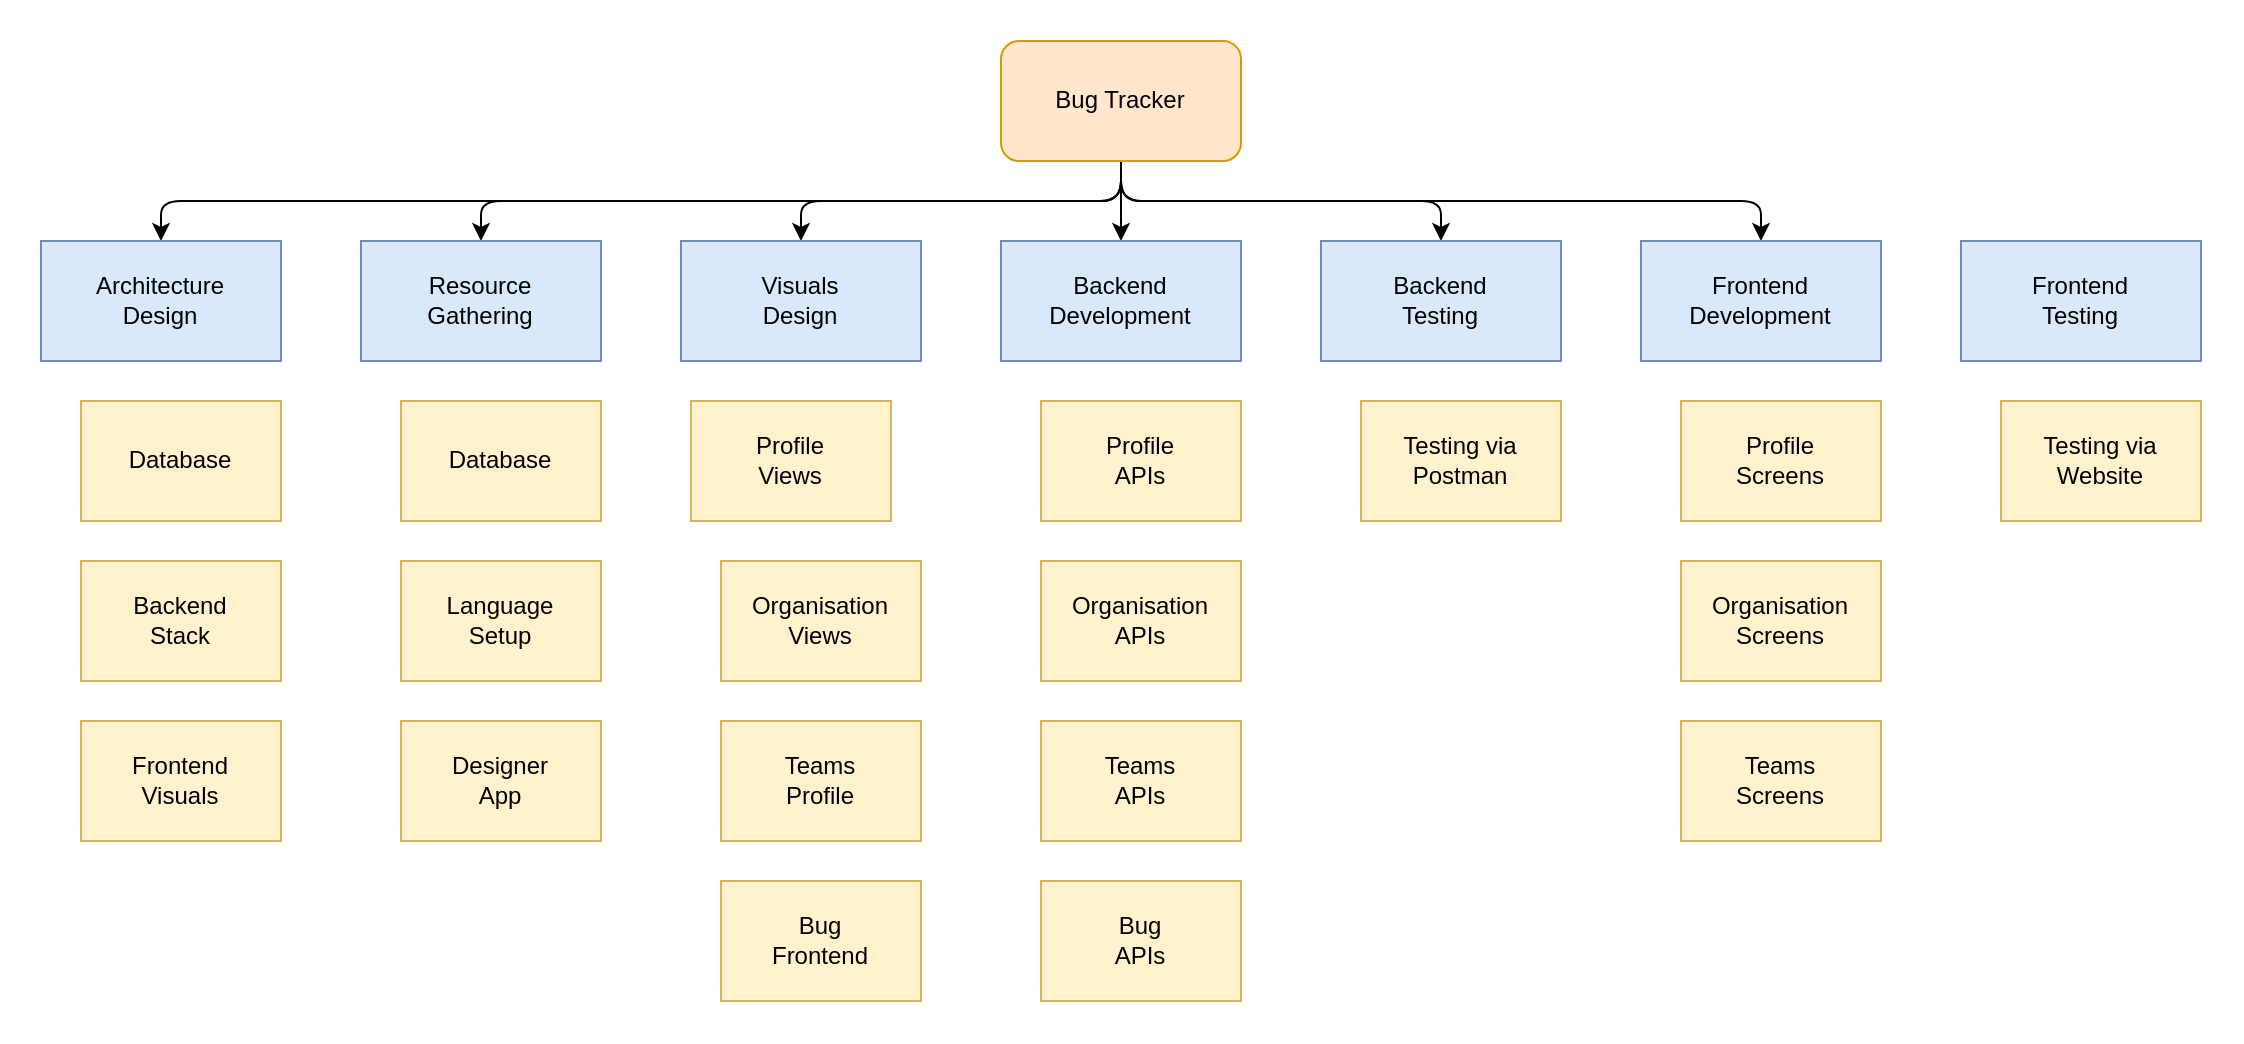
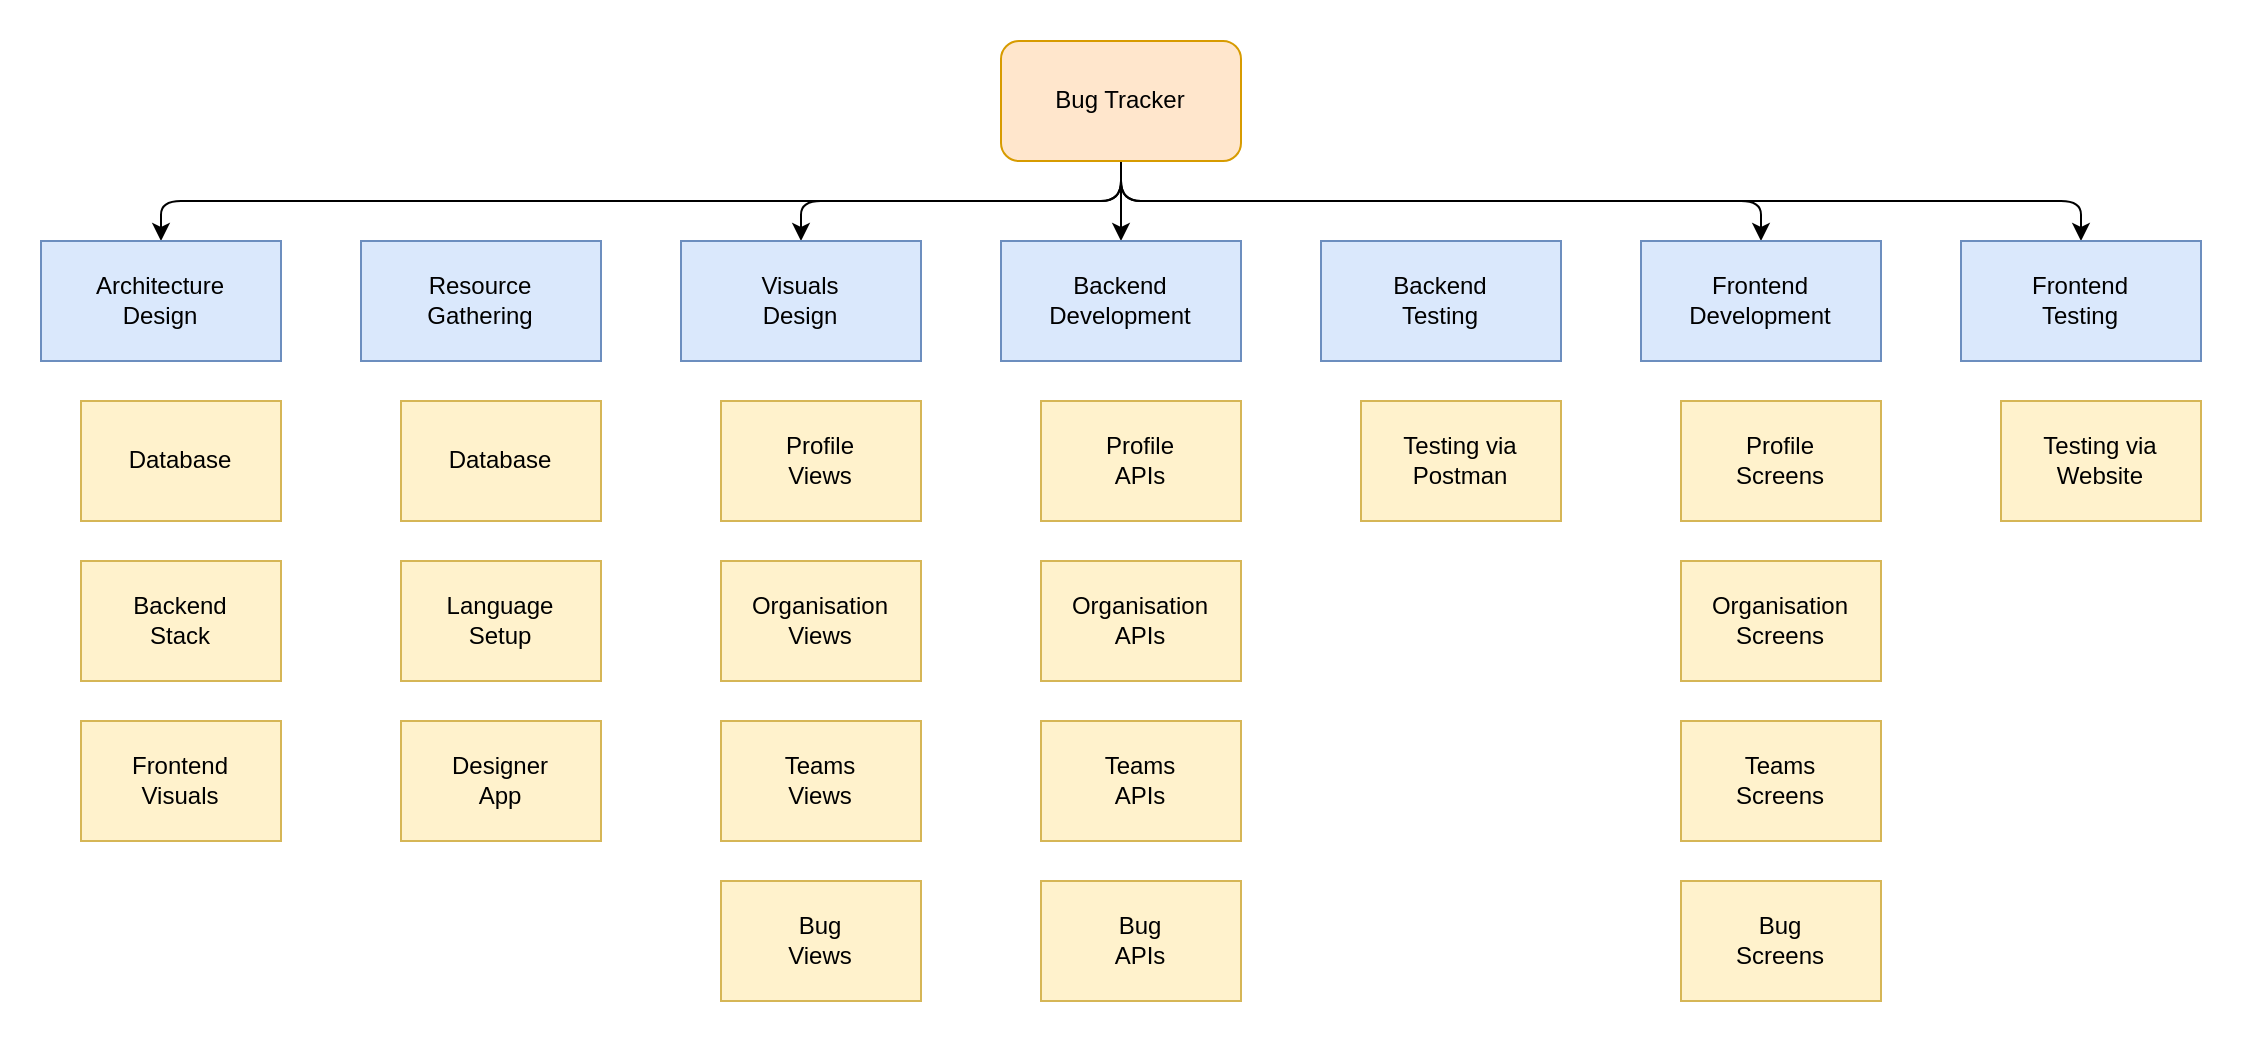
  <mxCell id="0" />
  <mxCell id="1" parent="0" />
  <mxCell id="2" style="edgeStyle=orthogonalEdgeStyle;rounded=1;orthogonalLoop=1;jettySize=auto;html=1;exitX=0.5;exitY=1;exitDx=0;exitDy=0;" edge="1" parent="1" source="9" target="10"><mxGeometry relative="1" as="geometry" /></mxCell>
- <mxCell id="3" style="edgeStyle=orthogonalEdgeStyle;rounded=1;orthogonalLoop=1;jettySize=auto;html=1;exitX=0.5;exitY=1;exitDx=0;exitDy=0;" edge="1" parent="1" source="9" target="11"><mxGeometry relative="1" as="geometry" /></mxCell>
  <mxCell id="4" style="edgeStyle=orthogonalEdgeStyle;rounded=1;orthogonalLoop=1;jettySize=auto;html=1;exitX=0.5;exitY=1;exitDx=0;exitDy=0;" edge="1" parent="1" source="9" target="12"><mxGeometry relative="1" as="geometry" /></mxCell>
  <mxCell id="5" style="edgeStyle=orthogonalEdgeStyle;rounded=1;orthogonalLoop=1;jettySize=auto;html=1;entryX=0.5;entryY=0;entryDx=0;entryDy=0;" edge="1" parent="1" source="9" target="13"><mxGeometry relative="1" as="geometry" /></mxCell>
- <mxCell id="6" style="edgeStyle=orthogonalEdgeStyle;rounded=1;orthogonalLoop=1;jettySize=auto;html=1;exitX=0.5;exitY=1;exitDx=0;exitDy=0;" edge="1" parent="1" source="9" target="14"><mxGeometry relative="1" as="geometry" /></mxCell>
  <mxCell id="7" style="edgeStyle=orthogonalEdgeStyle;rounded=1;orthogonalLoop=1;jettySize=auto;html=1;exitX=0.5;exitY=1;exitDx=0;exitDy=0;" edge="1" parent="1" source="9" target="15"><mxGeometry relative="1" as="geometry" /></mxCell>
+ <mxCell id="8" style="edgeStyle=orthogonalEdgeStyle;rounded=1;orthogonalLoop=1;jettySize=auto;html=1;exitX=0.5;exitY=1;exitDx=0;exitDy=0;" edge="1" parent="1" source="9" target="16"><mxGeometry relative="1" as="geometry" /></mxCell>
  <mxCell id="9" value="Bug Tracker" style="rounded=1;whiteSpace=wrap;html=1;fillColor=#ffe6cc;strokeColor=#d79b00;" vertex="1" parent="1"><mxGeometry x="500" y="20" width="120" height="60" as="geometry" /></mxCell>
  <mxCell id="10" value="Architecture&lt;br&gt;Design" style="rounded=0;whiteSpace=wrap;html=1;fillColor=#dae8fc;strokeColor=#6c8ebf;" vertex="1" parent="1"><mxGeometry x="20" y="120" width="120" height="60" as="geometry" /></mxCell>
  <mxCell id="11" value="Resource&lt;br&gt;Gathering" style="rounded=0;whiteSpace=wrap;html=1;fillColor=#dae8fc;strokeColor=#6c8ebf;" vertex="1" parent="1"><mxGeometry x="180" y="120" width="120" height="60" as="geometry" /></mxCell>
  <mxCell id="12" value="Visuals&lt;br&gt;Design" style="rounded=0;whiteSpace=wrap;html=1;fillColor=#dae8fc;strokeColor=#6c8ebf;" vertex="1" parent="1"><mxGeometry x="340" y="120" width="120" height="60" as="geometry" /></mxCell>
  <mxCell id="13" value="Backend&lt;br&gt;Development" style="rounded=0;whiteSpace=wrap;html=1;fillColor=#dae8fc;strokeColor=#6c8ebf;" vertex="1" parent="1"><mxGeometry x="500" y="120" width="120" height="60" as="geometry" /></mxCell>
  <mxCell id="14" value="Backend&lt;br&gt;Testing" style="rounded=0;whiteSpace=wrap;html=1;fillColor=#dae8fc;strokeColor=#6c8ebf;" vertex="1" parent="1"><mxGeometry x="660" y="120" width="120" height="60" as="geometry" /></mxCell>
  <mxCell id="15" value="Frontend&lt;br&gt;Development" style="rounded=0;whiteSpace=wrap;html=1;fillColor=#dae8fc;strokeColor=#6c8ebf;" vertex="1" parent="1"><mxGeometry x="820" y="120" width="120" height="60" as="geometry" /></mxCell>
  <mxCell id="16" value="Frontend&lt;br&gt;Testing" style="rounded=0;whiteSpace=wrap;html=1;fillColor=#dae8fc;strokeColor=#6c8ebf;" vertex="1" parent="1"><mxGeometry x="980" y="120" width="120" height="60" as="geometry" /></mxCell>
  <mxCell id="17" value="Database" style="rounded=0;whiteSpace=wrap;html=1;fillColor=#fff2cc;strokeColor=#d6b656;" vertex="1" parent="1"><mxGeometry x="40" y="200" width="100" height="60" as="geometry" /></mxCell>
  <mxCell id="18" value="Backend&lt;br&gt;Stack" style="rounded=0;whiteSpace=wrap;html=1;fillColor=#fff2cc;strokeColor=#d6b656;" vertex="1" parent="1"><mxGeometry x="40" y="280" width="100" height="60" as="geometry" /></mxCell>
  <mxCell id="19" value="Frontend&lt;br&gt;Visuals" style="rounded=0;whiteSpace=wrap;html=1;fillColor=#fff2cc;strokeColor=#d6b656;" vertex="1" parent="1"><mxGeometry x="40" y="360" width="100" height="60" as="geometry" /></mxCell>
  <mxCell id="20" value="Database" style="rounded=0;whiteSpace=wrap;html=1;fillColor=#fff2cc;strokeColor=#d6b656;" vertex="1" parent="1"><mxGeometry x="200" y="200" width="100" height="60" as="geometry" /></mxCell>
  <mxCell id="21" value="Language&lt;br&gt;Setup" style="rounded=0;whiteSpace=wrap;html=1;fillColor=#fff2cc;strokeColor=#d6b656;" vertex="1" parent="1"><mxGeometry x="200" y="280" width="100" height="60" as="geometry" /></mxCell>
- <mxCell id="22" value="Profile&lt;br&gt;Views" style="rounded=0;whiteSpace=wrap;html=1;fillColor=#fff2cc;strokeColor=#d6b656;" vertex="1" parent="1"><mxGeometry x="345" y="200" width="100" height="60" as="geometry" /></mxCell>
+ <mxCell id="22" value="Profile&lt;br&gt;Views" style="rounded=0;whiteSpace=wrap;html=1;fillColor=#fff2cc;strokeColor=#d6b656;" vertex="1" parent="1"><mxGeometry x="360" y="200" width="100" height="60" as="geometry" /></mxCell>
  <mxCell id="23" value="Designer&lt;br&gt;App" style="rounded=0;whiteSpace=wrap;html=1;fillColor=#fff2cc;strokeColor=#d6b656;" vertex="1" parent="1"><mxGeometry x="200" y="360" width="100" height="60" as="geometry" /></mxCell>
  <mxCell id="24" value="Organisation&lt;br&gt;Views" style="rounded=0;whiteSpace=wrap;html=1;fillColor=#fff2cc;strokeColor=#d6b656;" vertex="1" parent="1"><mxGeometry x="360" y="280" width="100" height="60" as="geometry" /></mxCell>
- <mxCell id="25" value="Teams&lt;br&gt;Profile" style="rounded=0;whiteSpace=wrap;html=1;fillColor=#fff2cc;strokeColor=#d6b656;" vertex="1" parent="1"><mxGeometry x="360" y="360" width="100" height="60" as="geometry" /></mxCell>
- <mxCell id="26" value="Bug&lt;br&gt;Frontend" style="rounded=0;whiteSpace=wrap;html=1;fillColor=#fff2cc;strokeColor=#d6b656;" vertex="1" parent="1"><mxGeometry x="360" y="440" width="100" height="60" as="geometry" /></mxCell>
+ <mxCell id="25" value="Teams&lt;br&gt;Views" style="rounded=0;whiteSpace=wrap;html=1;fillColor=#fff2cc;strokeColor=#d6b656;" vertex="1" parent="1"><mxGeometry x="360" y="360" width="100" height="60" as="geometry" /></mxCell>
+ <mxCell id="26" value="Bug&lt;br&gt;Views" style="rounded=0;whiteSpace=wrap;html=1;fillColor=#fff2cc;strokeColor=#d6b656;" vertex="1" parent="1"><mxGeometry x="360" y="440" width="100" height="60" as="geometry" /></mxCell>
  <mxCell id="27" value="Profile&lt;br&gt;APIs" style="rounded=0;whiteSpace=wrap;html=1;fillColor=#fff2cc;strokeColor=#d6b656;" vertex="1" parent="1"><mxGeometry x="520" y="200" width="100" height="60" as="geometry" /></mxCell>
  <mxCell id="28" value="Organisation&lt;br&gt;APIs" style="rounded=0;whiteSpace=wrap;html=1;fillColor=#fff2cc;strokeColor=#d6b656;" vertex="1" parent="1"><mxGeometry x="520" y="280" width="100" height="60" as="geometry" /></mxCell>
  <mxCell id="29" value="Teams&lt;br&gt;APIs" style="rounded=0;whiteSpace=wrap;html=1;fillColor=#fff2cc;strokeColor=#d6b656;" vertex="1" parent="1"><mxGeometry x="520" y="360" width="100" height="60" as="geometry" /></mxCell>
  <mxCell id="30" value="Bug&lt;br&gt;APIs" style="rounded=0;whiteSpace=wrap;html=1;fillColor=#fff2cc;strokeColor=#d6b656;" vertex="1" parent="1"><mxGeometry x="520" y="440" width="100" height="60" as="geometry" /></mxCell>
  <mxCell id="31" value="Testing via&lt;br&gt;Postman" style="rounded=0;whiteSpace=wrap;html=1;fillColor=#fff2cc;strokeColor=#d6b656;" vertex="1" parent="1"><mxGeometry x="680" y="200" width="100" height="60" as="geometry" /></mxCell>
  <mxCell id="32" value="Profile&lt;br&gt;Screens" style="rounded=0;whiteSpace=wrap;html=1;fillColor=#fff2cc;strokeColor=#d6b656;" vertex="1" parent="1"><mxGeometry x="840" y="200" width="100" height="60" as="geometry" /></mxCell>
  <mxCell id="33" value="Organisation&lt;br&gt;Screens" style="rounded=0;whiteSpace=wrap;html=1;fillColor=#fff2cc;strokeColor=#d6b656;" vertex="1" parent="1"><mxGeometry x="840" y="280" width="100" height="60" as="geometry" /></mxCell>
  <mxCell id="34" value="Teams&lt;br&gt;Screens" style="rounded=0;whiteSpace=wrap;html=1;fillColor=#fff2cc;strokeColor=#d6b656;" vertex="1" parent="1"><mxGeometry x="840" y="360" width="100" height="60" as="geometry" /></mxCell>
+ <mxCell id="35" value="Bug&lt;br&gt;Screens" style="rounded=0;whiteSpace=wrap;html=1;fillColor=#fff2cc;strokeColor=#d6b656;" vertex="1" parent="1"><mxGeometry x="840" y="440" width="100" height="60" as="geometry" /></mxCell>
  <mxCell id="36" value="Testing via&lt;br&gt;Website" style="rounded=0;whiteSpace=wrap;html=1;fillColor=#fff2cc;strokeColor=#d6b656;" vertex="1" parent="1"><mxGeometry x="1000" y="200" width="100" height="60" as="geometry" /></mxCell>
